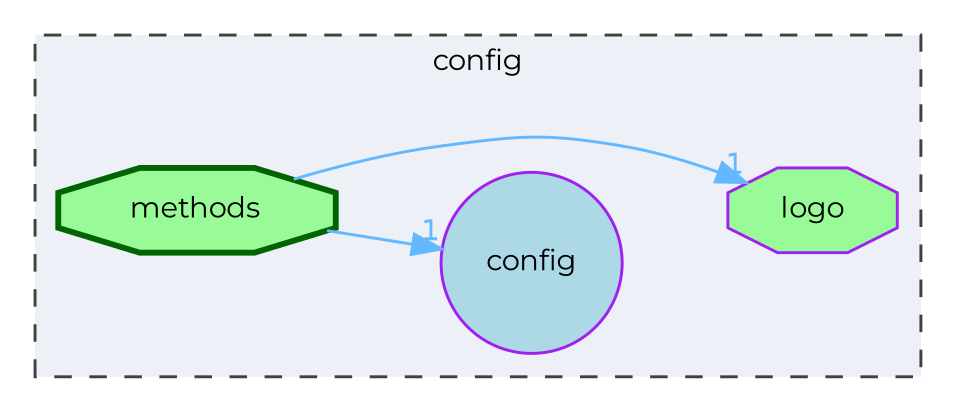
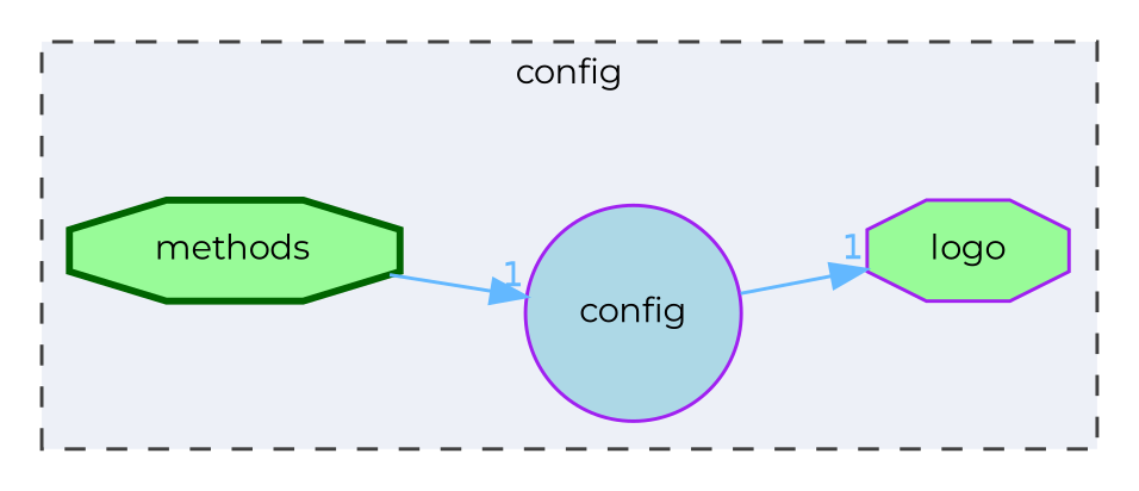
  digraph {
    compound=true
    fontname=Montserrat
    rankdir=LR
    node [color=purple fillcolor=palegreen fontname=Montserrat fontsize=10 shape=octagon style=filled]
    edge [color=steelblue1 fontcolor=steelblue1 fontname=Montserrat fontsize=10 headlabel=1 labeldistance=1.5 labelfontname=Helvetica labelfontsize=10 style=solid]
    n1 [fillcolor=lightblue height=0.2 label=config shape=circle width=0.4]
    n2 [height=0.2 label=logo width=0.4]
    n3 [color=darkgreen height=0.2 label=methods style="filled,bold" width=0.4]
    subgraph cluster_1 {
      bgcolor="#edf0f7"
      fontsize=10
      label=config
      pencolor=grey25
      style="filled,dashed"
      n1
      n2
      n3
    }
    n3 -> n1
-   n3 -> n2
+   n1 -> n2
  }
